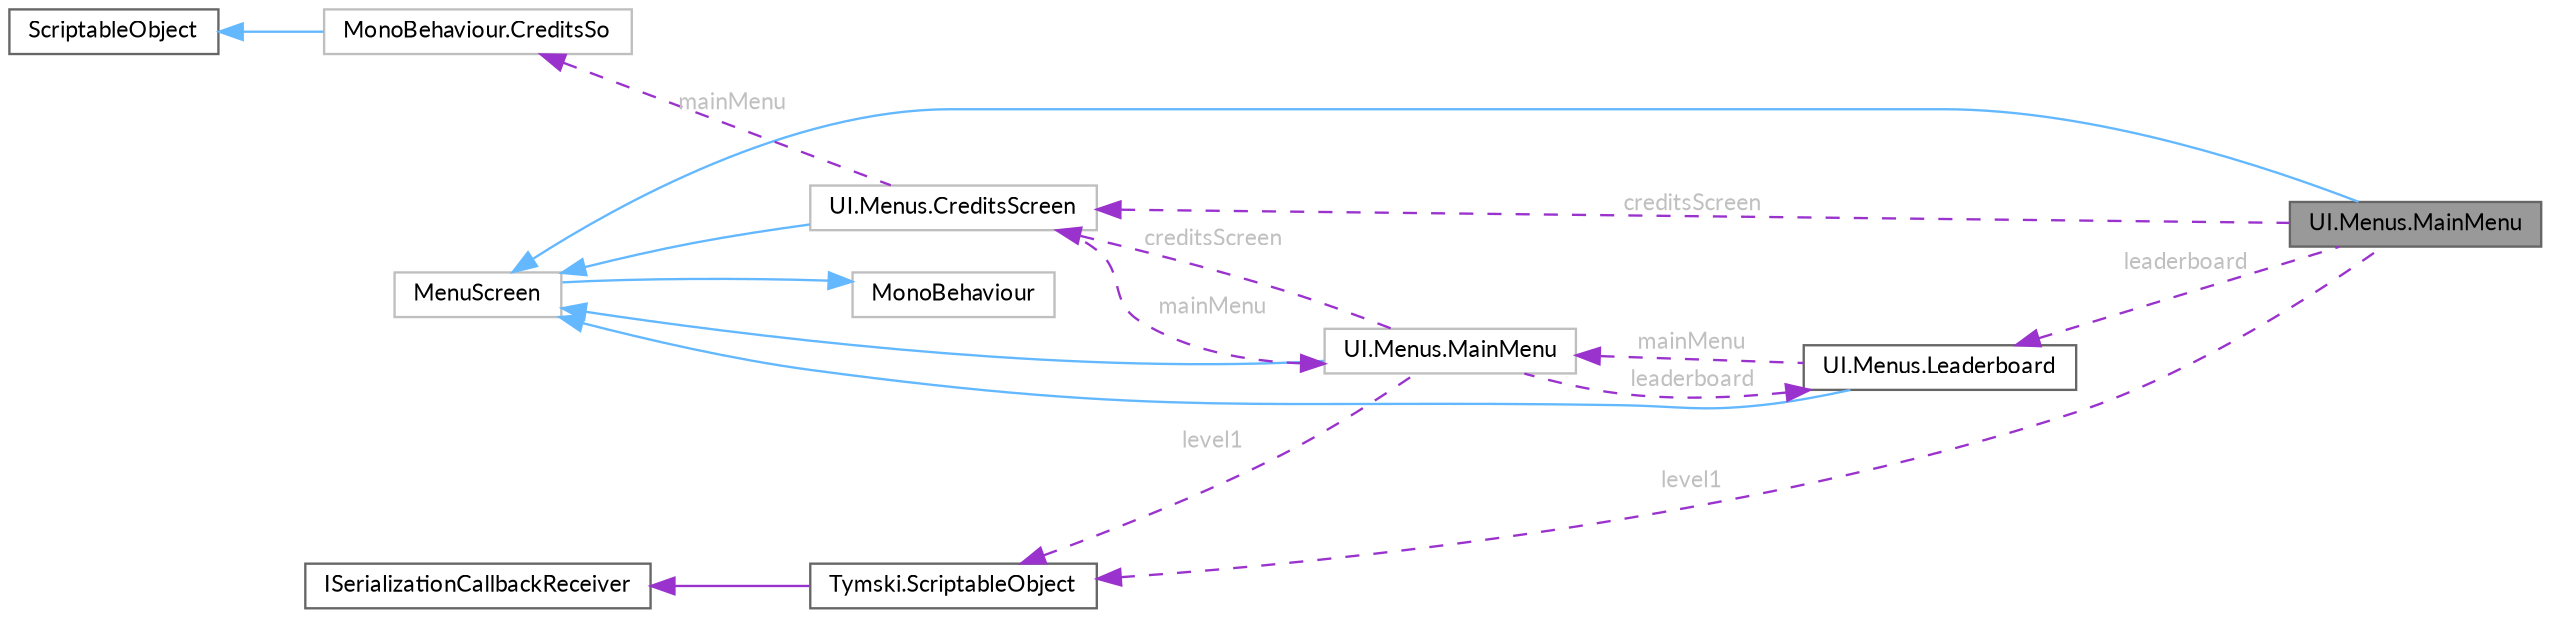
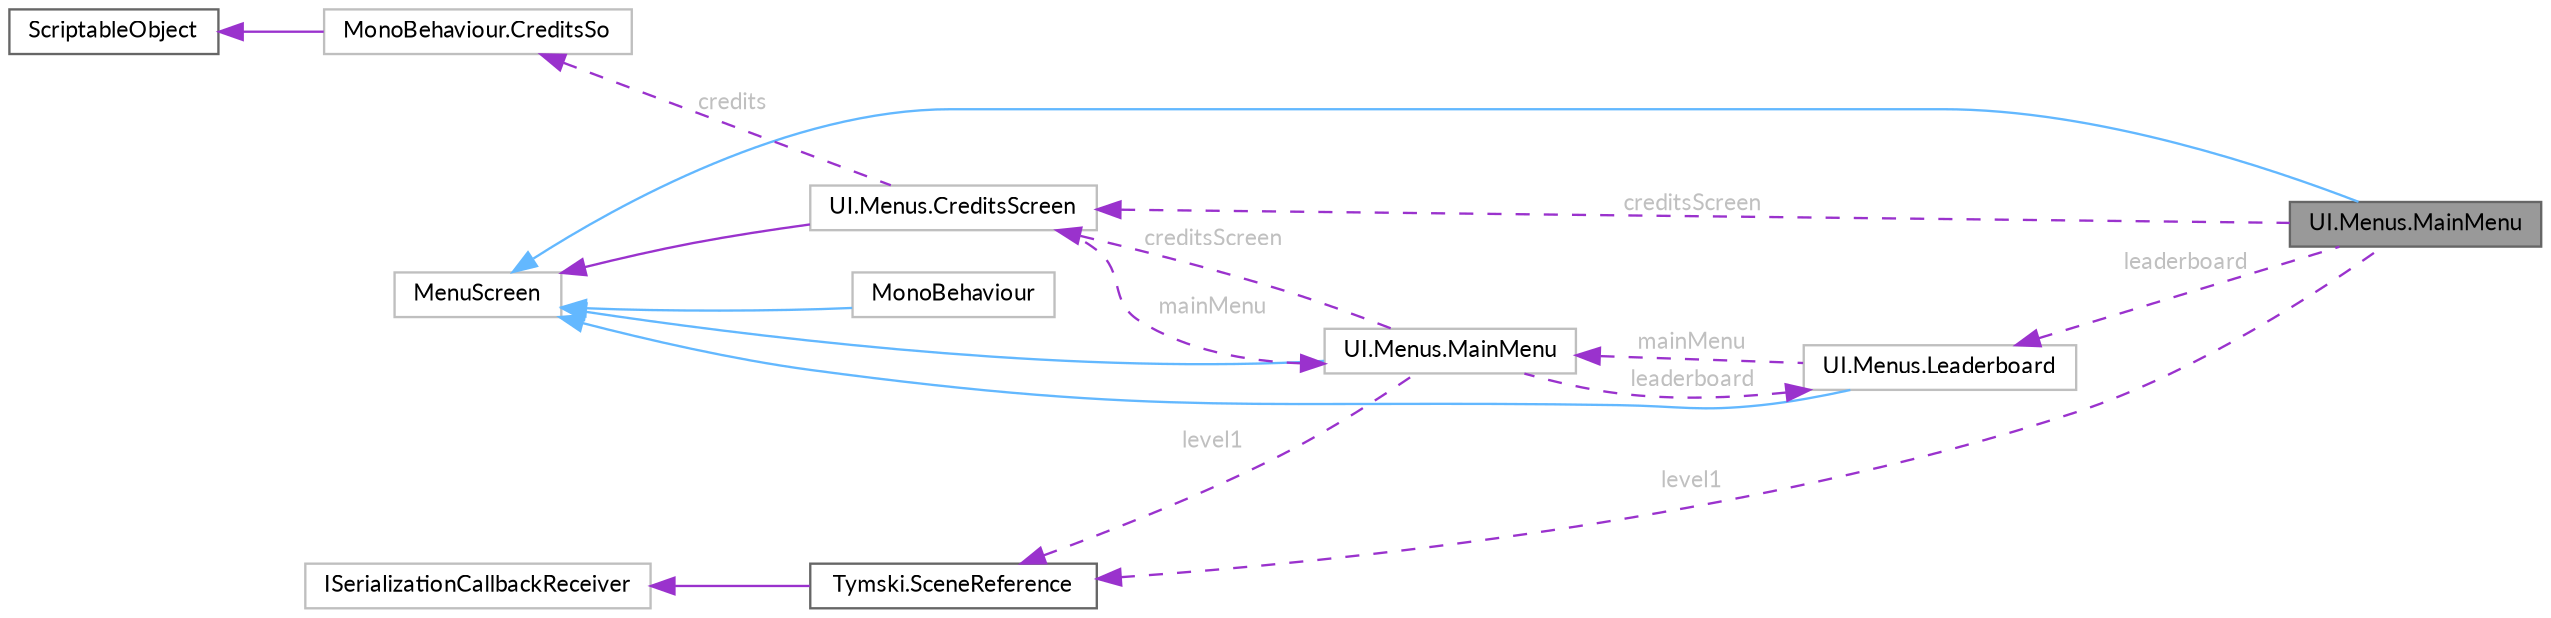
  digraph {
    fontname=Lato
    rankdir=LR
    node [color=grey75 fillcolor=white fontname=Lato fontsize=10 shape=box style=filled]
    edge [color=darkorchid3 dir=back fontname=Lato fontsize=10 labelfontname=Helvetica labelfontsize=10 style=dashed fontcolor=grey]
    n1 [color=gray40 fillcolor=grey60 fontcolor=black height=0.2 label="UI.Menus.MainMenu" width=0.4]
    n2 [height=0.2 label=MenuScreen width=0.4]
    n3 [height=0.2 label="UI.Menus.CreditsScreen" width=0.4]
    n4 [height=0.2 label="UI.Menus.MainMenu" width=0.4]
-   n5 [color=gray40 height=0.2 label="UI.Menus.Leaderboard" width=0.4]
+   n5 [height=0.2 label="UI.Menus.Leaderboard" width=0.4]
    n6 [height=0.2 label=MonoBehaviour width=0.4]
-   n7 [color=gray40 height=0.2 label="Tymski.ScriptableObject" width=0.4]
-   n8 [color=gray40 height=0.2 label=ISerializationCallbackReceiver width=0.4]
+   n7 [color=gray40 height=0.2 label="Tymski.SceneReference" width=0.4]
+   n8 [height=0.2 label=ISerializationCallbackReceiver width=0.4]
    n9 [height=0.2 label="MonoBehaviour.CreditsSo" width=0.4]
    n10 [color=gray40 height=0.2 label=ScriptableObject width=0.4]
    n2 -> n1 [color=steelblue1 style=solid fontcolor=""]
-   n2 -> n3 [color=steelblue1 style=solid fontcolor=""]
+   n2 -> n3 [style=solid fontcolor=""]
    n2 -> n4 [color=steelblue1 style=solid fontcolor=""]
    n2 -> n5 [color=steelblue1 style=solid fontcolor=""]
    n3 -> n1 [label=" creditsScreen"]
    n3 -> n4 [label=" creditsScreen"]
    n4 -> n3 [label=" mainMenu"]
    n4 -> n5 [label=" mainMenu"]
    n5 -> n1 [label=" leaderboard"]
    n5 -> n4 [label=" leaderboard"]
-   n6 -> n2 [color=steelblue1 style=solid fontcolor=""]
+   n2 -> n6 [color=steelblue1 style=solid fontcolor=""]
    n7 -> n1 [label=" level1"]
    n7 -> n4 [label=" level1"]
    n8 -> n7 [style=solid fontcolor=""]
-   n9 -> n3 [label=" mainMenu"]
-   n10 -> n9 [color=steelblue1 style=solid fontcolor=""]
+   n9 -> n3 [label=" credits"]
+   n10 -> n9 [style=solid fontcolor=""]
  }
